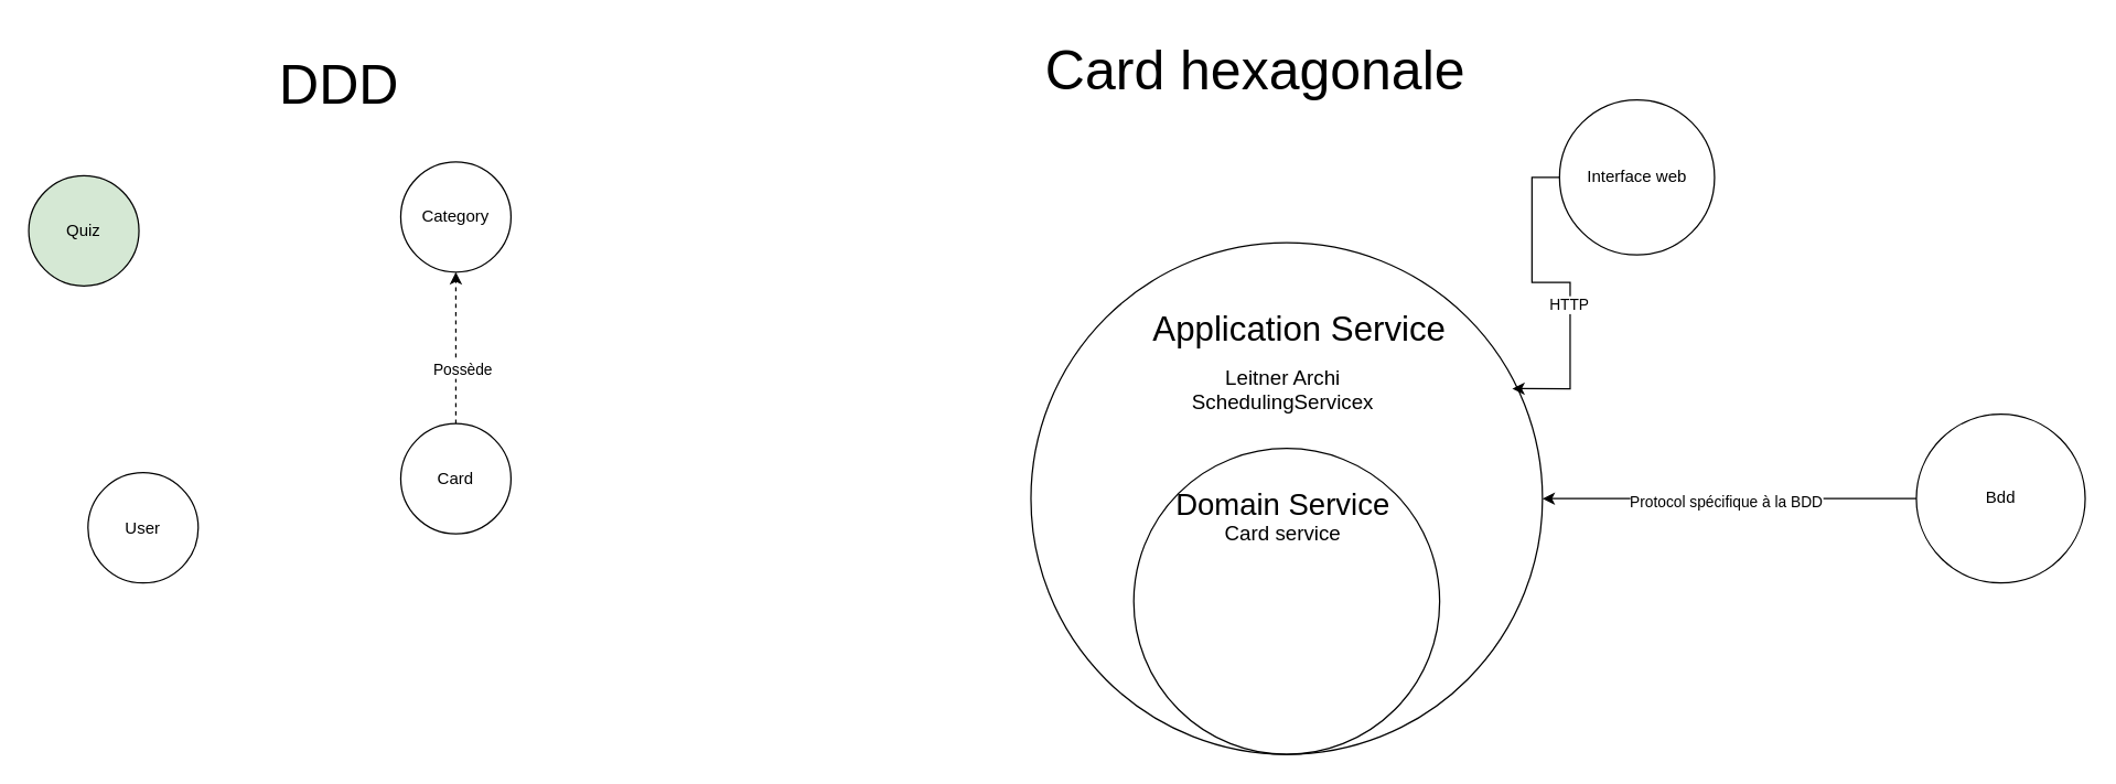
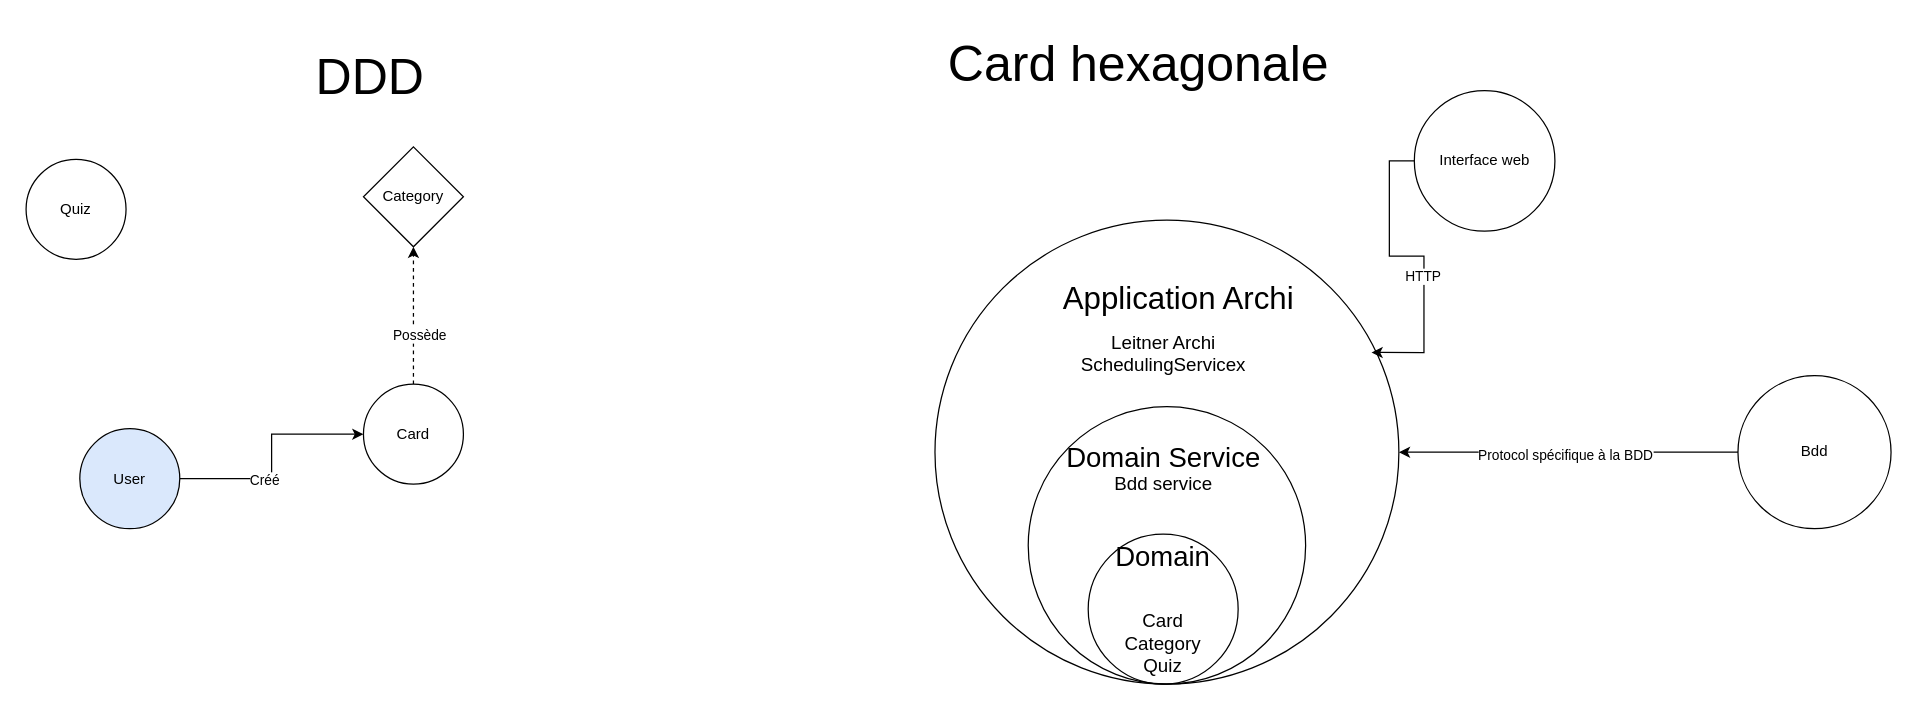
  <mxCell id="0" />
  <mxCell id="1" parent="0" />
+ <mxCell id="2" value="&lt;font style=&quot;&quot;&gt;&lt;span style=&quot;font-size: 22px;&quot;&gt;Domain&lt;/span&gt;&lt;br&gt;&lt;br&gt;&lt;br&gt;&lt;font style=&quot;font-size: 15px;&quot;&gt;Card&lt;/font&gt;&lt;br&gt;&lt;font style=&quot;font-size: 15px;&quot;&gt;Category&lt;br&gt;Quiz&lt;/font&gt;&lt;/font&gt;" style="ellipse;whiteSpace=wrap;html=1;aspect=fixed;fillColor=none;" vertex="1" parent="1"><mxGeometry x="870" y="427" width="120" height="120" as="geometry" /></mxCell>
  <mxCell id="3" value="&lt;font style=&quot;&quot;&gt;&lt;br&gt;&lt;br&gt;&lt;br&gt;&lt;/font&gt;" style="ellipse;whiteSpace=wrap;html=1;aspect=fixed;fillColor=none;" vertex="1" parent="1"><mxGeometry x="822" y="325" width="222" height="222" as="geometry" /></mxCell>
  <mxCell id="4" value="&lt;font style=&quot;line-height: 40%;&quot;&gt;&lt;br&gt;&lt;/font&gt;" style="ellipse;whiteSpace=wrap;html=1;aspect=fixed;fillColor=none;" vertex="1" parent="1"><mxGeometry x="747.38" y="175.75" width="371.25" height="371.25" as="geometry" /></mxCell>
  <mxCell id="5" value="&lt;font style=&quot;font-size: 22px;&quot;&gt;Domain Service&lt;/font&gt;" style="text;html=1;align=center;verticalAlign=middle;resizable=0;points=[];autosize=1;strokeColor=none;fillColor=none;" vertex="1" parent="1"><mxGeometry x="840.01" y="347" width="180" height="40" as="geometry" /></mxCell>
- <mxCell id="6" value="&lt;font style=&quot;font-size: 15px;&quot;&gt;Card service&lt;br&gt;&lt;br&gt;&lt;/font&gt;" style="text;html=1;align=center;verticalAlign=middle;resizable=0;points=[];autosize=1;strokeColor=none;fillColor=none;" vertex="1" parent="1"><mxGeometry x="875.01" y="369.5" width="110" height="50" as="geometry" /></mxCell>
- <mxCell id="7" value="&lt;font style=&quot;font-size: 25px;&quot;&gt;Application Service&lt;/font&gt;" style="text;html=1;align=center;verticalAlign=middle;resizable=0;points=[];autosize=1;strokeColor=none;fillColor=none;" vertex="1" parent="1"><mxGeometry x="822" y="217" width="240" height="40" as="geometry" /></mxCell>
+ <mxCell id="6" value="&lt;font style=&quot;font-size: 15px;&quot;&gt;Bdd service&lt;br&gt;&lt;br&gt;&lt;/font&gt;" style="text;html=1;align=center;verticalAlign=middle;resizable=0;points=[];autosize=1;strokeColor=none;fillColor=none;" vertex="1" parent="1"><mxGeometry x="875.01" y="369.5" width="110" height="50" as="geometry" /></mxCell>
+ <mxCell id="7" value="&lt;font style=&quot;font-size: 25px;&quot;&gt;Application Archi&lt;/font&gt;" style="text;html=1;align=center;verticalAlign=middle;resizable=0;points=[];autosize=1;strokeColor=none;fillColor=none;" vertex="1" parent="1"><mxGeometry x="822" y="217" width="240" height="40" as="geometry" /></mxCell>
  <mxCell id="8" value="&lt;font style=&quot;font-size: 15px;&quot;&gt;Leitner Archi&lt;br&gt;SchedulingServicex&lt;/font&gt;" style="text;html=1;align=center;verticalAlign=middle;resizable=0;points=[];autosize=1;strokeColor=none;fillColor=none;" vertex="1" parent="1"><mxGeometry x="850.01" y="257" width="160" height="50" as="geometry" /></mxCell>
  <mxCell id="9" style="edgeStyle=orthogonalEdgeStyle;rounded=0;orthogonalLoop=1;jettySize=auto;html=1;entryX=1;entryY=0.5;entryDx=0;entryDy=0;" edge="1" parent="1" source="11" target="4"><mxGeometry relative="1" as="geometry" /></mxCell>
  <mxCell id="10" value="Protocol spécifique à la BDD" style="edgeLabel;html=1;align=center;verticalAlign=middle;resizable=0;points=[];" vertex="1" connectable="0" parent="9"><mxGeometry x="0.017" y="2" relative="1" as="geometry"><mxPoint as="offset" /></mxGeometry></mxCell>
  <mxCell id="11" value="&lt;font style=&quot;line-height: 40%;&quot;&gt;Bdd&lt;/font&gt;" style="ellipse;whiteSpace=wrap;html=1;aspect=fixed;fillColor=none;" vertex="1" parent="1"><mxGeometry x="1390" y="300.12" width="122.5" height="122.5" as="geometry" /></mxCell>
  <mxCell id="12" value="&lt;font style=&quot;line-height: 40%;&quot;&gt;Interface web&lt;/font&gt;" style="ellipse;whiteSpace=wrap;html=1;aspect=fixed;fillColor=none;" vertex="1" parent="1"><mxGeometry x="1131" y="72" width="112.5" height="112.5" as="geometry" /></mxCell>
  <mxCell id="13" style="edgeStyle=orthogonalEdgeStyle;rounded=0;orthogonalLoop=1;jettySize=auto;html=1;entryX=0.941;entryY=0.285;entryDx=0;entryDy=0;entryPerimeter=0;" edge="1" parent="1" source="12" target="4"><mxGeometry relative="1" as="geometry" /></mxCell>
  <mxCell id="14" value="HTTP" style="edgeLabel;html=1;align=center;verticalAlign=middle;resizable=0;points=[];" vertex="1" connectable="0" parent="13"><mxGeometry x="0.161" y="-1" relative="1" as="geometry"><mxPoint y="-1" as="offset" /></mxGeometry></mxCell>
  <mxCell id="15" value="&lt;font style=&quot;font-size: 40px;&quot;&gt;Card hexagonale&lt;/font&gt;" style="text;html=1;align=center;verticalAlign=middle;resizable=0;points=[];autosize=1;strokeColor=none;fillColor=none;" vertex="1" parent="1"><mxGeometry x="745" y="20" width="330" height="60" as="geometry" /></mxCell>
- <mxCell id="16" value="&lt;font style=&quot;font-size: 40px;&quot;&gt;DDD&lt;/font&gt;" style="text;html=1;align=center;verticalAlign=middle;resizable=0;points=[];autosize=1;strokeColor=none;fillColor=none;" vertex="1" parent="1"><mxGeometry x="190" y="30" width="110" height="60" as="geometry" /></mxCell>
- <mxCell id="19" value="User" style="ellipse;whiteSpace=wrap;html=1;" vertex="1" parent="1"><mxGeometry x="63" y="342.62" width="80" height="80" as="geometry" /></mxCell>
+ <mxCell id="16" value="&lt;font style=&quot;font-size: 40px;&quot;&gt;DDD&lt;/font&gt;" style="text;html=1;align=center;verticalAlign=middle;resizable=0;points=[];autosize=1;strokeColor=none;fillColor=none;" vertex="1" parent="1"><mxGeometry x="240" y="30" width="110" height="60" as="geometry" /></mxCell>
+ <mxCell id="17" style="edgeStyle=orthogonalEdgeStyle;rounded=0;orthogonalLoop=1;jettySize=auto;html=1;" edge="1" parent="1" source="19" target="22"><mxGeometry relative="1" as="geometry" /></mxCell>
+ <mxCell id="18" value="Créé" style="edgeLabel;html=1;align=center;verticalAlign=middle;resizable=0;points=[];" vertex="1" connectable="0" parent="17"><mxGeometry x="-0.255" y="-1" relative="1" as="geometry"><mxPoint as="offset" /></mxGeometry></mxCell>
+ <mxCell id="19" value="User" style="ellipse;whiteSpace=wrap;html=1;fillColor=#dae8fc;" vertex="1" parent="1"><mxGeometry x="63" y="342.62" width="80" height="80" as="geometry" /></mxCell>
  <mxCell id="20" style="edgeStyle=orthogonalEdgeStyle;rounded=0;orthogonalLoop=1;jettySize=auto;html=1;entryX=0.5;entryY=1;entryDx=0;entryDy=0;dashed=1;" edge="1" parent="1" source="22" target="23"><mxGeometry relative="1" as="geometry" /></mxCell>
  <mxCell id="21" value="Possède" style="edgeLabel;html=1;align=center;verticalAlign=middle;resizable=0;points=[];" vertex="1" connectable="0" parent="20"><mxGeometry x="-0.267" y="-4" relative="1" as="geometry"><mxPoint as="offset" /></mxGeometry></mxCell>
  <mxCell id="22" value="Card" style="ellipse;whiteSpace=wrap;html=1;" vertex="1" parent="1"><mxGeometry x="290" y="307" width="80" height="80" as="geometry" /></mxCell>
- <mxCell id="23" value="Category" style="ellipse;whiteSpace=wrap;html=1;" vertex="1" parent="1"><mxGeometry x="290" y="117" width="80" height="80" as="geometry" /></mxCell>
- <mxCell id="24" value="Quiz" style="ellipse;whiteSpace=wrap;html=1;fillColor=#d5e8d4;" vertex="1" parent="1"><mxGeometry x="20" y="127" width="80" height="80" as="geometry" /></mxCell>
+ <mxCell id="23" value="Category" style="rhombus;whiteSpace=wrap;html=1;" vertex="1" parent="1"><mxGeometry x="290" y="117" width="80" height="80" as="geometry" /></mxCell>
+ <mxCell id="24" value="Quiz" style="ellipse;whiteSpace=wrap;html=1;" vertex="1" parent="1"><mxGeometry x="20" y="127" width="80" height="80" as="geometry" /></mxCell>
